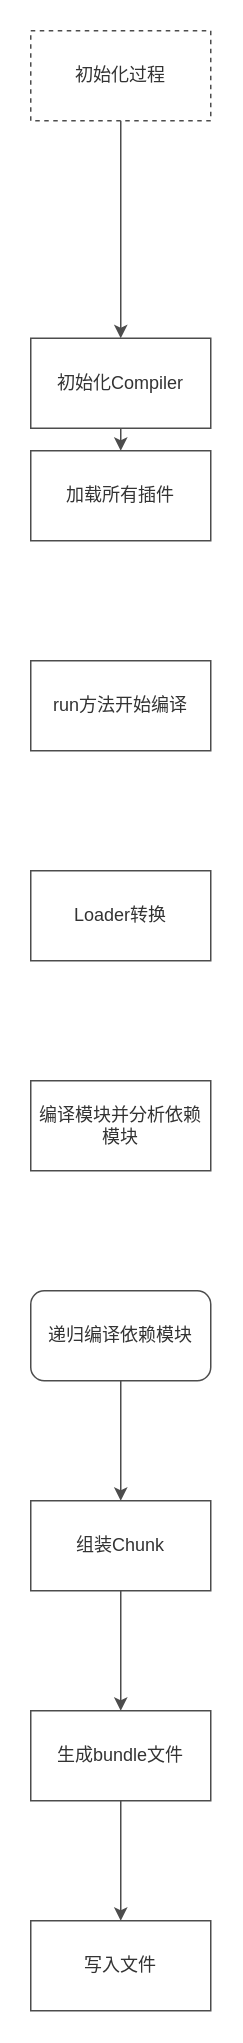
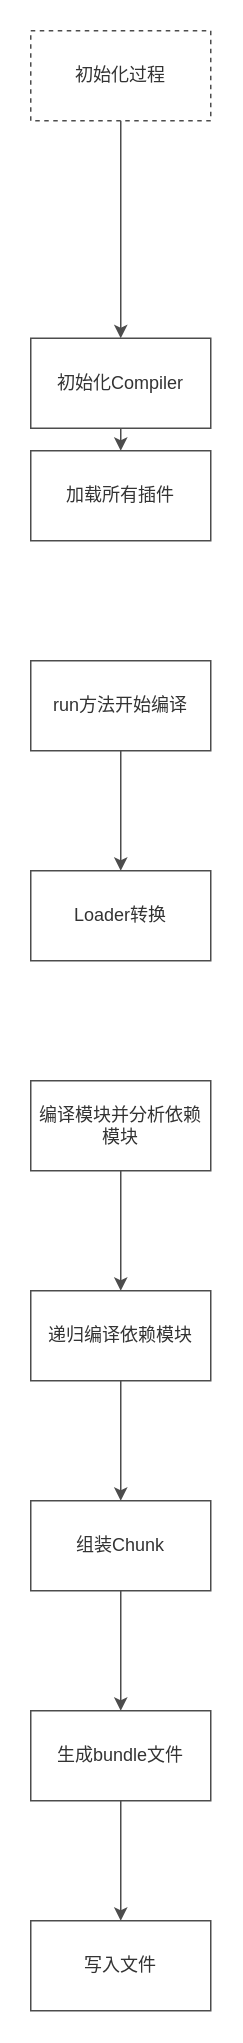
  <mxCell id="0" />
  <mxCell id="1" parent="0" />
  <mxCell id="2" value="" style="edgeStyle=none;html=1;strokeColor=#4D4D4D;" edge="1" parent="1" source="3" target="5"><mxGeometry relative="1" as="geometry" /></mxCell>
  <mxCell id="3" value="初始化过程" style="rounded=0;whiteSpace=wrap;html=1;fillColor=none;fontColor=#333333;strokeColor=#4D4D4D;gradientColor=none;strokeWidth=1;dashed=1;" vertex="1" parent="1"><mxGeometry x="20" y="20" width="120" height="60" as="geometry" /></mxCell>
  <mxCell id="4" value="" style="edgeStyle=none;html=1;strokeColor=#4D4D4D;" edge="1" parent="1" source="5" target="6"><mxGeometry relative="1" as="geometry" /></mxCell>
  <mxCell id="5" value="初始化Compiler" style="rounded=0;whiteSpace=wrap;html=1;fillColor=none;fontColor=#333333;strokeColor=#4D4D4D;gradientColor=none;strokeWidth=1;" vertex="1" parent="1"><mxGeometry x="20" y="225" width="120" height="60" as="geometry" /></mxCell>
  <mxCell id="6" value="加载所有插件" style="rounded=0;whiteSpace=wrap;html=1;fillColor=none;fontColor=#333333;strokeColor=#4D4D4D;gradientColor=none;strokeWidth=1;" vertex="1" parent="1"><mxGeometry x="20" y="300" width="120" height="60" as="geometry" /></mxCell>
+ <mxCell id="7" value="" style="edgeStyle=none;html=1;strokeColor=#4D4D4D;" edge="1" parent="1" source="8" target="9"><mxGeometry relative="1" as="geometry" /></mxCell>
  <mxCell id="8" value="run方法开始编译" style="rounded=0;whiteSpace=wrap;html=1;fillColor=none;fontColor=#333333;strokeColor=#4D4D4D;gradientColor=none;strokeWidth=1;" vertex="1" parent="1"><mxGeometry x="20" y="440" width="120" height="60" as="geometry" /></mxCell>
  <mxCell id="9" value="Loader转换" style="rounded=0;whiteSpace=wrap;html=1;fillColor=none;fontColor=#333333;strokeColor=#4D4D4D;gradientColor=none;strokeWidth=1;" vertex="1" parent="1"><mxGeometry x="20" y="580" width="120" height="60" as="geometry" /></mxCell>
+ <mxCell id="10" value="" style="edgeStyle=none;html=1;strokeColor=#4D4D4D;" edge="1" parent="1" source="11" target="13"><mxGeometry relative="1" as="geometry" /></mxCell>
  <mxCell id="11" value="编译模块并分析依赖模块" style="rounded=0;whiteSpace=wrap;html=1;fillColor=none;fontColor=#333333;strokeColor=#4D4D4D;gradientColor=none;strokeWidth=1;" vertex="1" parent="1"><mxGeometry x="20" y="720" width="120" height="60" as="geometry" /></mxCell>
  <mxCell id="12" value="" style="edgeStyle=none;html=1;strokeColor=#4D4D4D;" edge="1" parent="1" source="13" target="15"><mxGeometry relative="1" as="geometry" /></mxCell>
- <mxCell id="13" value="递归编译依赖模块" style="whiteSpace=wrap;html=1;fillColor=none;fontColor=#333333;strokeColor=#4D4D4D;gradientColor=none;strokeWidth=1;rounded=1;" vertex="1" parent="1"><mxGeometry x="20" y="860" width="120" height="60" as="geometry" /></mxCell>
+ <mxCell id="13" value="递归编译依赖模块" style="rounded=0;whiteSpace=wrap;html=1;fillColor=none;fontColor=#333333;strokeColor=#4D4D4D;gradientColor=none;strokeWidth=1;" vertex="1" parent="1"><mxGeometry x="20" y="860" width="120" height="60" as="geometry" /></mxCell>
  <mxCell id="14" value="" style="edgeStyle=none;html=1;strokeColor=#4D4D4D;" edge="1" parent="1" source="15" target="17"><mxGeometry relative="1" as="geometry" /></mxCell>
  <mxCell id="15" value="组装Chunk" style="rounded=0;whiteSpace=wrap;html=1;fillColor=none;fontColor=#333333;strokeColor=#4D4D4D;gradientColor=none;strokeWidth=1;" vertex="1" parent="1"><mxGeometry x="20" y="1000" width="120" height="60" as="geometry" /></mxCell>
  <mxCell id="16" value="" style="edgeStyle=none;html=1;strokeColor=#4D4D4D;" edge="1" parent="1" source="17" target="18"><mxGeometry relative="1" as="geometry" /></mxCell>
  <mxCell id="17" value="生成bundle文件" style="rounded=0;whiteSpace=wrap;html=1;fillColor=none;fontColor=#333333;strokeColor=#4D4D4D;gradientColor=none;strokeWidth=1;" vertex="1" parent="1"><mxGeometry x="20" y="1140" width="120" height="60" as="geometry" /></mxCell>
  <mxCell id="18" value="写入文件" style="rounded=0;whiteSpace=wrap;html=1;fillColor=none;fontColor=#333333;strokeColor=#4D4D4D;gradientColor=none;strokeWidth=1;" vertex="1" parent="1"><mxGeometry x="20" y="1280" width="120" height="60" as="geometry" /></mxCell>
